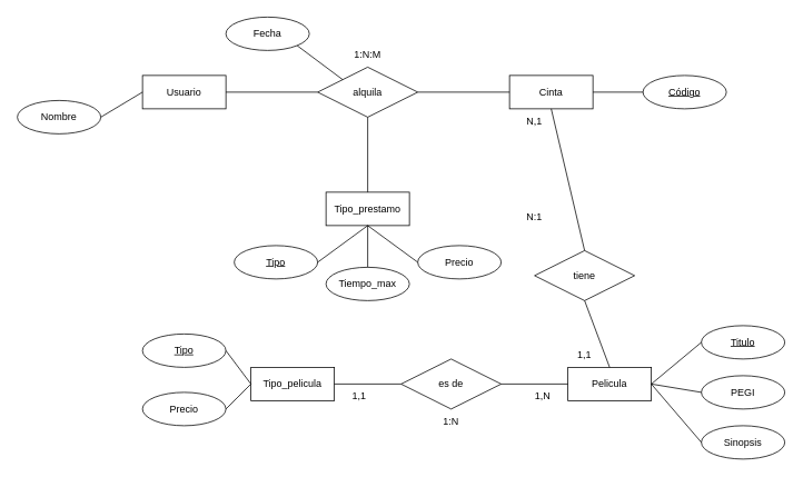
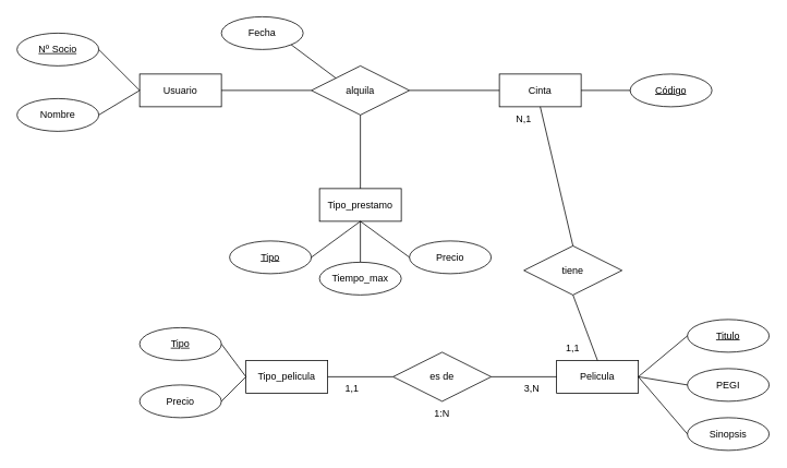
  <mxCell id="0" />
  <mxCell id="1" parent="0" />
  <mxCell id="2" value="Usuario" style="whiteSpace=wrap;html=1;align=center;" parent="1" vertex="1"><mxGeometry x="170" y="90" width="100" height="40" as="geometry" /></mxCell>
  <mxCell id="3" value="alquila" style="shape=rhombus;perimeter=rhombusPerimeter;whiteSpace=wrap;html=1;align=center;" parent="1" vertex="1"><mxGeometry x="380" y="80" width="120" height="60" as="geometry" /></mxCell>
  <mxCell id="4" value="Cinta" style="whiteSpace=wrap;html=1;align=center;" parent="1" vertex="1"><mxGeometry x="610" y="90" width="100" height="40" as="geometry" /></mxCell>
+ <mxCell id="5" value="Nº Socio" style="ellipse;whiteSpace=wrap;html=1;align=center;fontStyle=4;" parent="1" vertex="1"><mxGeometry x="20" y="40" width="100" height="40" as="geometry" /></mxCell>
  <mxCell id="6" value="Nombre" style="ellipse;whiteSpace=wrap;html=1;align=center;" parent="1" vertex="1"><mxGeometry x="20" y="120" width="100" height="40" as="geometry" /></mxCell>
+ <mxCell id="7" value="" style="endArrow=none;html=1;rounded=0;exitX=1;exitY=0.5;exitDx=0;exitDy=0;entryX=0;entryY=0.5;entryDx=0;entryDy=0;" parent="1" source="5" target="2" edge="1"><mxGeometry relative="1" as="geometry"><mxPoint x="380" y="250" as="sourcePoint" /><mxPoint x="540" y="250" as="targetPoint" /></mxGeometry></mxCell>
  <mxCell id="8" value="" style="endArrow=none;html=1;rounded=0;exitX=1;exitY=0.5;exitDx=0;exitDy=0;entryX=0;entryY=0.5;entryDx=0;entryDy=0;" parent="1" source="6" target="2" edge="1"><mxGeometry relative="1" as="geometry"><mxPoint x="380" y="250" as="sourcePoint" /><mxPoint x="540" y="250" as="targetPoint" /></mxGeometry></mxCell>
  <mxCell id="9" value="" style="endArrow=none;html=1;rounded=0;exitX=1;exitY=0.5;exitDx=0;exitDy=0;entryX=0;entryY=0.5;entryDx=0;entryDy=0;" parent="1" source="2" target="3" edge="1"><mxGeometry relative="1" as="geometry"><mxPoint x="380" y="250" as="sourcePoint" /><mxPoint x="540" y="250" as="targetPoint" /></mxGeometry></mxCell>
  <mxCell id="10" value="" style="endArrow=none;html=1;rounded=0;exitX=1;exitY=0.5;exitDx=0;exitDy=0;entryX=0;entryY=0.5;entryDx=0;entryDy=0;" parent="1" source="3" target="4" edge="1"><mxGeometry relative="1" as="geometry"><mxPoint x="380" y="250" as="sourcePoint" /><mxPoint x="540" y="250" as="targetPoint" /></mxGeometry></mxCell>
  <mxCell id="11" value="Fecha" style="ellipse;whiteSpace=wrap;html=1;align=center;" parent="1" vertex="1"><mxGeometry x="270" y="20" width="100" height="40" as="geometry" /></mxCell>
  <mxCell id="12" value="" style="endArrow=none;html=1;rounded=0;exitX=1;exitY=1;exitDx=0;exitDy=0;entryX=0;entryY=0;entryDx=0;entryDy=0;" parent="1" source="11" target="3" edge="1"><mxGeometry relative="1" as="geometry"><mxPoint x="380" y="250" as="sourcePoint" /><mxPoint x="540" y="250" as="targetPoint" /></mxGeometry></mxCell>
  <mxCell id="13" value="Tipo_prestamo" style="whiteSpace=wrap;html=1;align=center;" parent="1" vertex="1"><mxGeometry x="390" y="230" width="100" height="40" as="geometry" /></mxCell>
  <mxCell id="14" value="" style="endArrow=none;html=1;rounded=0;exitX=0.5;exitY=1;exitDx=0;exitDy=0;entryX=0.5;entryY=0;entryDx=0;entryDy=0;" parent="1" source="3" target="13" edge="1"><mxGeometry relative="1" as="geometry"><mxPoint x="380" y="250" as="sourcePoint" /><mxPoint x="540" y="250" as="targetPoint" /></mxGeometry></mxCell>
  <mxCell id="15" value="Tipo" style="ellipse;whiteSpace=wrap;html=1;align=center;fontStyle=4;" parent="1" vertex="1"><mxGeometry x="280" y="294" width="100" height="40" as="geometry" /></mxCell>
  <mxCell id="16" value="Tiempo_max" style="ellipse;whiteSpace=wrap;html=1;align=center;" parent="1" vertex="1"><mxGeometry x="390" y="320" width="100" height="40" as="geometry" /></mxCell>
  <mxCell id="17" value="Precio" style="ellipse;whiteSpace=wrap;html=1;align=center;" parent="1" vertex="1"><mxGeometry x="500" y="294" width="100" height="40" as="geometry" /></mxCell>
  <mxCell id="18" value="" style="endArrow=none;html=1;rounded=0;entryX=0.5;entryY=0;entryDx=0;entryDy=0;exitX=0.5;exitY=1;exitDx=0;exitDy=0;" parent="1" source="13" target="16" edge="1"><mxGeometry relative="1" as="geometry"><mxPoint x="380" y="250" as="sourcePoint" /><mxPoint x="540" y="250" as="targetPoint" /></mxGeometry></mxCell>
  <mxCell id="19" value="" style="endArrow=none;html=1;rounded=0;entryX=0;entryY=0.5;entryDx=0;entryDy=0;exitX=0.5;exitY=1;exitDx=0;exitDy=0;" parent="1" source="13" target="17" edge="1"><mxGeometry relative="1" as="geometry"><mxPoint x="380" y="250" as="sourcePoint" /><mxPoint x="540" y="250" as="targetPoint" /></mxGeometry></mxCell>
  <mxCell id="20" value="" style="endArrow=none;html=1;rounded=0;entryX=1;entryY=0.5;entryDx=0;entryDy=0;exitX=0.5;exitY=1;exitDx=0;exitDy=0;" parent="1" source="13" target="15" edge="1"><mxGeometry relative="1" as="geometry"><mxPoint x="380" y="250" as="sourcePoint" /><mxPoint x="540" y="250" as="targetPoint" /></mxGeometry></mxCell>
  <mxCell id="21" value="Pelicula" style="whiteSpace=wrap;html=1;align=center;" parent="1" vertex="1"><mxGeometry x="680" y="440" width="100" height="40" as="geometry" /></mxCell>
  <mxCell id="22" value="tiene" style="shape=rhombus;perimeter=rhombusPerimeter;whiteSpace=wrap;html=1;align=center;" parent="1" vertex="1"><mxGeometry x="640" y="300" width="120" height="60" as="geometry" /></mxCell>
  <mxCell id="23" value="" style="endArrow=none;html=1;rounded=0;entryX=0.5;entryY=1;entryDx=0;entryDy=0;exitX=0.5;exitY=0;exitDx=0;exitDy=0;" parent="1" source="22" target="4" edge="1"><mxGeometry relative="1" as="geometry"><mxPoint x="380" y="250" as="sourcePoint" /><mxPoint x="540" y="250" as="targetPoint" /></mxGeometry></mxCell>
  <mxCell id="24" value="" style="endArrow=none;html=1;rounded=0;entryX=0.5;entryY=1;entryDx=0;entryDy=0;exitX=0.5;exitY=0;exitDx=0;exitDy=0;" parent="1" source="21" target="22" edge="1"><mxGeometry relative="1" as="geometry"><mxPoint x="380" y="250" as="sourcePoint" /><mxPoint x="540" y="250" as="targetPoint" /></mxGeometry></mxCell>
  <mxCell id="25" value="es de" style="shape=rhombus;perimeter=rhombusPerimeter;whiteSpace=wrap;html=1;align=center;" parent="1" vertex="1"><mxGeometry x="480" y="430" width="120" height="60" as="geometry" /></mxCell>
  <mxCell id="26" value="Tipo_pelicula" style="whiteSpace=wrap;html=1;align=center;" parent="1" vertex="1"><mxGeometry x="300" y="440" width="100" height="40" as="geometry" /></mxCell>
  <mxCell id="27" value="" style="endArrow=none;html=1;rounded=0;exitX=1;exitY=0.5;exitDx=0;exitDy=0;" parent="1" source="26" target="25" edge="1"><mxGeometry relative="1" as="geometry"><mxPoint x="380" y="300" as="sourcePoint" /><mxPoint x="540" y="300" as="targetPoint" /></mxGeometry></mxCell>
  <mxCell id="28" value="" style="endArrow=none;html=1;rounded=0;entryX=0;entryY=0.5;entryDx=0;entryDy=0;exitX=1;exitY=0.5;exitDx=0;exitDy=0;" parent="1" source="25" target="21" edge="1"><mxGeometry relative="1" as="geometry"><mxPoint x="380" y="300" as="sourcePoint" /><mxPoint x="540" y="300" as="targetPoint" /></mxGeometry></mxCell>
  <mxCell id="29" value="Tipo" style="ellipse;whiteSpace=wrap;html=1;align=center;fontStyle=4;" parent="1" vertex="1"><mxGeometry x="170" y="400" width="100" height="40" as="geometry" /></mxCell>
  <mxCell id="30" value="Precio" style="ellipse;whiteSpace=wrap;html=1;align=center;" parent="1" vertex="1"><mxGeometry x="170" y="470" width="100" height="40" as="geometry" /></mxCell>
  <mxCell id="31" value="" style="endArrow=none;html=1;rounded=0;exitX=1;exitY=0.5;exitDx=0;exitDy=0;entryX=0;entryY=0.5;entryDx=0;entryDy=0;" parent="1" source="29" target="26" edge="1"><mxGeometry relative="1" as="geometry"><mxPoint x="380" y="300" as="sourcePoint" /><mxPoint x="540" y="300" as="targetPoint" /></mxGeometry></mxCell>
  <mxCell id="32" value="" style="endArrow=none;html=1;rounded=0;exitX=1;exitY=0.5;exitDx=0;exitDy=0;entryX=0;entryY=0.5;entryDx=0;entryDy=0;" parent="1" source="30" target="26" edge="1"><mxGeometry relative="1" as="geometry"><mxPoint x="380" y="300" as="sourcePoint" /><mxPoint x="540" y="300" as="targetPoint" /></mxGeometry></mxCell>
  <mxCell id="33" value="Titulo" style="ellipse;whiteSpace=wrap;html=1;align=center;fontStyle=4;" parent="1" vertex="1"><mxGeometry x="840" y="390" width="100" height="40" as="geometry" /></mxCell>
  <mxCell id="34" value="PEGI" style="ellipse;whiteSpace=wrap;html=1;align=center;" parent="1" vertex="1"><mxGeometry x="840" y="450" width="100" height="40" as="geometry" /></mxCell>
  <mxCell id="35" value="Sinopsis" style="ellipse;whiteSpace=wrap;html=1;align=center;" parent="1" vertex="1"><mxGeometry x="840" y="510" width="100" height="40" as="geometry" /></mxCell>
  <mxCell id="36" value="" style="endArrow=none;html=1;rounded=0;entryX=0;entryY=0.5;entryDx=0;entryDy=0;exitX=1;exitY=0.5;exitDx=0;exitDy=0;" parent="1" source="21" target="33" edge="1"><mxGeometry relative="1" as="geometry"><mxPoint x="380" y="300" as="sourcePoint" /><mxPoint x="540" y="300" as="targetPoint" /></mxGeometry></mxCell>
  <mxCell id="37" value="" style="endArrow=none;html=1;rounded=0;entryX=0;entryY=0.5;entryDx=0;entryDy=0;exitX=1;exitY=0.5;exitDx=0;exitDy=0;" parent="1" source="21" target="34" edge="1"><mxGeometry relative="1" as="geometry"><mxPoint x="380" y="300" as="sourcePoint" /><mxPoint x="540" y="300" as="targetPoint" /></mxGeometry></mxCell>
  <mxCell id="38" value="" style="endArrow=none;html=1;rounded=0;entryX=0;entryY=0.5;entryDx=0;entryDy=0;exitX=1;exitY=0.5;exitDx=0;exitDy=0;" parent="1" source="21" target="35" edge="1"><mxGeometry relative="1" as="geometry"><mxPoint x="380" y="300" as="sourcePoint" /><mxPoint x="540" y="300" as="targetPoint" /></mxGeometry></mxCell>
  <mxCell id="39" value="Código" style="ellipse;whiteSpace=wrap;html=1;align=center;fontStyle=4;" parent="1" vertex="1"><mxGeometry x="770" y="90" width="100" height="40" as="geometry" /></mxCell>
  <mxCell id="40" value="" style="endArrow=none;html=1;rounded=0;entryX=0;entryY=0.5;entryDx=0;entryDy=0;exitX=1;exitY=0.5;exitDx=0;exitDy=0;" parent="1" source="4" target="39" edge="1"><mxGeometry relative="1" as="geometry"><mxPoint x="380" y="270" as="sourcePoint" /><mxPoint x="540" y="270" as="targetPoint" /></mxGeometry></mxCell>
- <mxCell id="41" value="1:N:M" style="text;html=1;strokeColor=none;fillColor=none;align=center;verticalAlign=middle;whiteSpace=wrap;rounded=0;" vertex="1" parent="1"><mxGeometry x="410" y="50" width="60" height="30" as="geometry" /></mxCell>
  <mxCell id="42" value="N,1" style="text;html=1;strokeColor=none;fillColor=none;align=center;verticalAlign=middle;whiteSpace=wrap;rounded=0;" vertex="1" parent="1"><mxGeometry x="610" y="130" width="60" height="30" as="geometry" /></mxCell>
  <mxCell id="43" value="1,1" style="text;html=1;strokeColor=none;fillColor=none;align=center;verticalAlign=middle;whiteSpace=wrap;rounded=0;" vertex="1" parent="1"><mxGeometry x="670" y="410" width="60" height="30" as="geometry" /></mxCell>
- <mxCell id="44" value="N:1" style="text;html=1;strokeColor=none;fillColor=none;align=center;verticalAlign=middle;whiteSpace=wrap;rounded=0;" vertex="1" parent="1"><mxGeometry x="610" y="245" width="60" height="30" as="geometry" /></mxCell>
- <mxCell id="45" value="1,N" style="text;html=1;strokeColor=none;fillColor=none;align=center;verticalAlign=middle;whiteSpace=wrap;rounded=0;" vertex="1" parent="1"><mxGeometry x="620" y="460" width="60" height="30" as="geometry" /></mxCell>
+ <mxCell id="45" value="3,N" style="text;html=1;strokeColor=none;fillColor=none;align=center;verticalAlign=middle;whiteSpace=wrap;rounded=0;" vertex="1" parent="1"><mxGeometry x="620" y="460" width="60" height="30" as="geometry" /></mxCell>
  <mxCell id="46" value="1,1" style="text;html=1;strokeColor=none;fillColor=none;align=center;verticalAlign=middle;whiteSpace=wrap;rounded=0;" vertex="1" parent="1"><mxGeometry x="400" y="460" width="60" height="30" as="geometry" /></mxCell>
  <mxCell id="47" value="1:N" style="text;html=1;strokeColor=none;fillColor=none;align=center;verticalAlign=middle;whiteSpace=wrap;rounded=0;" vertex="1" parent="1"><mxGeometry x="510" y="490" width="60" height="30" as="geometry" /></mxCell>
